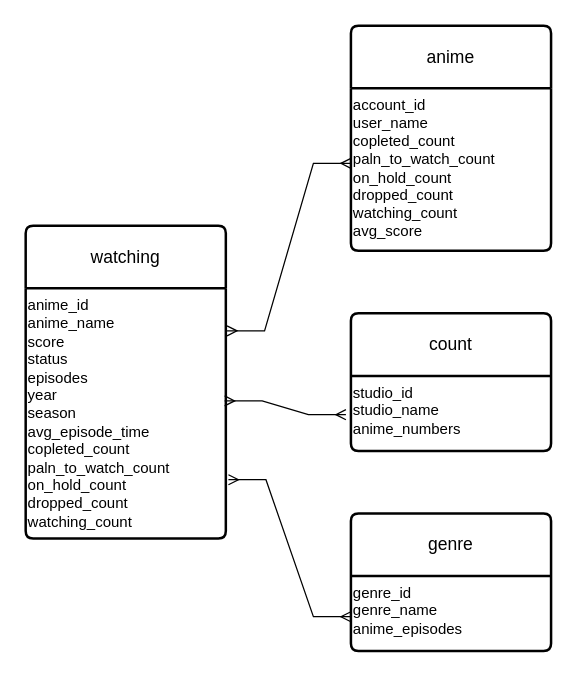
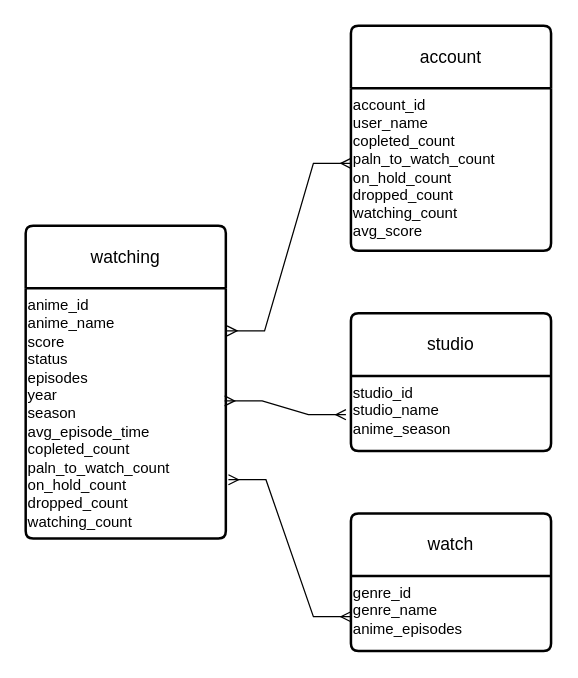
  <mxCell id="0" />
  <mxCell id="1" parent="0" />
- <mxCell id="2" value="anime" style="swimlane;childLayout=stackLayout;horizontal=1;startSize=50;horizontalStack=0;rounded=1;fontSize=14;fontStyle=0;strokeWidth=2;resizeParent=0;resizeLast=1;shadow=0;dashed=0;align=center;arcSize=4;whiteSpace=wrap;html=1;" vertex="1" parent="1"><mxGeometry x="280" y="20" width="160" height="180" as="geometry" /></mxCell>
+ <mxCell id="2" value="account" style="swimlane;childLayout=stackLayout;horizontal=1;startSize=50;horizontalStack=0;rounded=1;fontSize=14;fontStyle=0;strokeWidth=2;resizeParent=0;resizeLast=1;shadow=0;dashed=0;align=center;arcSize=4;whiteSpace=wrap;html=1;" vertex="1" parent="1"><mxGeometry x="280" y="20" width="160" height="180" as="geometry" /></mxCell>
  <mxCell id="3" value="&lt;div&gt;account_id&lt;/div&gt;&lt;div&gt;user_name&lt;/div&gt;&lt;div&gt;copleted_count&lt;/div&gt;&lt;div&gt;paln_to_watch_count&lt;/div&gt;&lt;div&gt;on_hold_count&lt;/div&gt;&lt;div&gt;dropped_count&lt;/div&gt;&lt;div&gt;watching_count&lt;/div&gt;&lt;div&gt;avg_score&lt;/div&gt;" style="text;html=1;align=left;verticalAlign=top;resizable=0;points=[];autosize=1;strokeColor=none;fillColor=none;" vertex="1" parent="2"><mxGeometry y="50" width="160" height="130" as="geometry" /></mxCell>
  <mxCell id="4" value="watching" style="swimlane;childLayout=stackLayout;horizontal=1;startSize=50;horizontalStack=0;rounded=1;fontSize=14;fontStyle=0;strokeWidth=2;resizeParent=0;resizeLast=1;shadow=0;dashed=0;align=center;arcSize=4;whiteSpace=wrap;html=1;" vertex="1" parent="1"><mxGeometry x="20" y="180" width="160" height="250" as="geometry" /></mxCell>
  <mxCell id="5" value="anime_id&lt;div&gt;anime_name&lt;/div&gt;&lt;div&gt;score&lt;/div&gt;&lt;div&gt;status&lt;/div&gt;&lt;div&gt;episodes&lt;/div&gt;&lt;div&gt;year&lt;/div&gt;&lt;div&gt;season&lt;/div&gt;&lt;div&gt;avg_episode_time&lt;/div&gt;&lt;div&gt;&lt;div&gt;copleted_count&lt;/div&gt;&lt;div&gt;paln_to_watch_count&lt;/div&gt;&lt;div&gt;on_hold_count&lt;/div&gt;&lt;div&gt;dropped_count&lt;/div&gt;&lt;div&gt;watching_count&lt;/div&gt;&lt;/div&gt;" style="text;html=1;align=left;verticalAlign=top;resizable=0;points=[];autosize=1;strokeColor=none;fillColor=none;" vertex="1" parent="4"><mxGeometry y="50" width="160" height="200" as="geometry" /></mxCell>
- <mxCell id="6" value="genre" style="swimlane;childLayout=stackLayout;horizontal=1;startSize=50;horizontalStack=0;rounded=1;fontSize=14;fontStyle=0;strokeWidth=2;resizeParent=0;resizeLast=1;shadow=0;dashed=0;align=center;arcSize=4;whiteSpace=wrap;html=1;" vertex="1" parent="1"><mxGeometry x="280" y="410" width="160" height="110" as="geometry" /></mxCell>
+ <mxCell id="6" value="watch" style="swimlane;childLayout=stackLayout;horizontal=1;startSize=50;horizontalStack=0;rounded=1;fontSize=14;fontStyle=0;strokeWidth=2;resizeParent=0;resizeLast=1;shadow=0;dashed=0;align=center;arcSize=4;whiteSpace=wrap;html=1;" vertex="1" parent="1"><mxGeometry x="280" y="410" width="160" height="110" as="geometry" /></mxCell>
  <mxCell id="7" value="genre_id&lt;div&gt;genre_name&lt;/div&gt;&lt;div&gt;anime_episodes&lt;/div&gt;" style="text;html=1;align=left;verticalAlign=top;resizable=0;points=[];autosize=1;strokeColor=none;fillColor=none;" vertex="1" parent="6"><mxGeometry y="50" width="160" height="60" as="geometry" /></mxCell>
- <mxCell id="8" value="count" style="swimlane;childLayout=stackLayout;horizontal=1;startSize=50;horizontalStack=0;rounded=1;fontSize=14;fontStyle=0;strokeWidth=2;resizeParent=0;resizeLast=1;shadow=0;dashed=0;align=center;arcSize=4;whiteSpace=wrap;html=1;" vertex="1" parent="1"><mxGeometry x="280" y="250" width="160" height="110" as="geometry" /></mxCell>
- <mxCell id="9" value="studio_id&lt;div&gt;studio_name&lt;/div&gt;&lt;div&gt;anime_numbers&lt;/div&gt;" style="text;html=1;align=left;verticalAlign=top;resizable=0;points=[];autosize=1;strokeColor=none;fillColor=none;" vertex="1" parent="8"><mxGeometry y="50" width="160" height="60" as="geometry" /></mxCell>
+ <mxCell id="8" value="studio" style="swimlane;childLayout=stackLayout;horizontal=1;startSize=50;horizontalStack=0;rounded=1;fontSize=14;fontStyle=0;strokeWidth=2;resizeParent=0;resizeLast=1;shadow=0;dashed=0;align=center;arcSize=4;whiteSpace=wrap;html=1;" vertex="1" parent="1"><mxGeometry x="280" y="250" width="160" height="110" as="geometry" /></mxCell>
+ <mxCell id="9" value="studio_id&lt;div&gt;studio_name&lt;/div&gt;&lt;div&gt;anime_season&lt;/div&gt;" style="text;html=1;align=left;verticalAlign=top;resizable=0;points=[];autosize=1;strokeColor=none;fillColor=none;" vertex="1" parent="8"><mxGeometry y="50" width="160" height="60" as="geometry" /></mxCell>
  <mxCell id="10" value="" style="edgeStyle=entityRelationEdgeStyle;fontSize=12;html=1;endArrow=ERmany;startArrow=ERmany;rounded=0;entryX=1.006;entryY=0.17;entryDx=0;entryDy=0;entryPerimeter=0;exitX=0;exitY=0.462;exitDx=0;exitDy=0;exitPerimeter=0;" edge="1" parent="1" source="3" target="5"><mxGeometry width="100" height="100" relative="1" as="geometry"><mxPoint x="249.04" y="80" as="sourcePoint" /><mxPoint x="250" y="260.02" as="targetPoint" /><Array as="points"><mxPoint x="280" y="135.02" /><mxPoint x="286" y="135.02" /><mxPoint x="326" y="225.02" /><mxPoint x="276" y="215.02" /><mxPoint x="306" y="235.02" /></Array></mxGeometry></mxCell>
  <mxCell id="11" value="" style="edgeStyle=entityRelationEdgeStyle;fontSize=12;html=1;endArrow=ERmany;startArrow=ERmany;rounded=0;exitX=0.994;exitY=0.45;exitDx=0;exitDy=0;exitPerimeter=0;" edge="1" parent="1" source="5"><mxGeometry width="100" height="100" relative="1" as="geometry"><mxPoint x="190" y="320" as="sourcePoint" /><mxPoint x="276" y="331" as="targetPoint" /></mxGeometry></mxCell>
  <mxCell id="12" value="" style="edgeStyle=entityRelationEdgeStyle;fontSize=12;html=1;endArrow=ERmany;startArrow=ERmany;rounded=0;exitX=1.013;exitY=0.765;exitDx=0;exitDy=0;exitPerimeter=0;entryX=0;entryY=0.75;entryDx=0;entryDy=0;" edge="1" parent="1" source="5" target="6"><mxGeometry width="100" height="100" relative="1" as="geometry"><mxPoint x="330" y="490" as="sourcePoint" /><mxPoint x="430" y="390" as="targetPoint" /></mxGeometry></mxCell>
